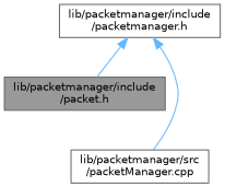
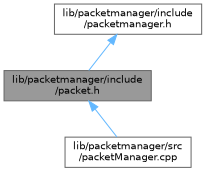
  digraph {
    node [color=grey40 fillcolor=white fontname=Helvetica fontsize=10 shape=box style=filled]
    edge [color=steelblue1 dir=back fontname=Helvetica fontsize=10 labelfontname=Helvetica labelfontsize=10 style=solid]
    n1 [color=gray40 fillcolor=grey60 fontcolor=black height=0.2 label="lib/packetmanager/include\l/packet.h" width=0.4]
    n2 [height=0.2 label="lib/packetmanager/include\l/packetmanager.h" width=0.4]
    n3 [height=0.2 label="lib/packetmanager/src\l/packetManager.cpp" width=0.4]
    n2 -> n1
-   n2 -> n3
+   n1 -> n3
  }
